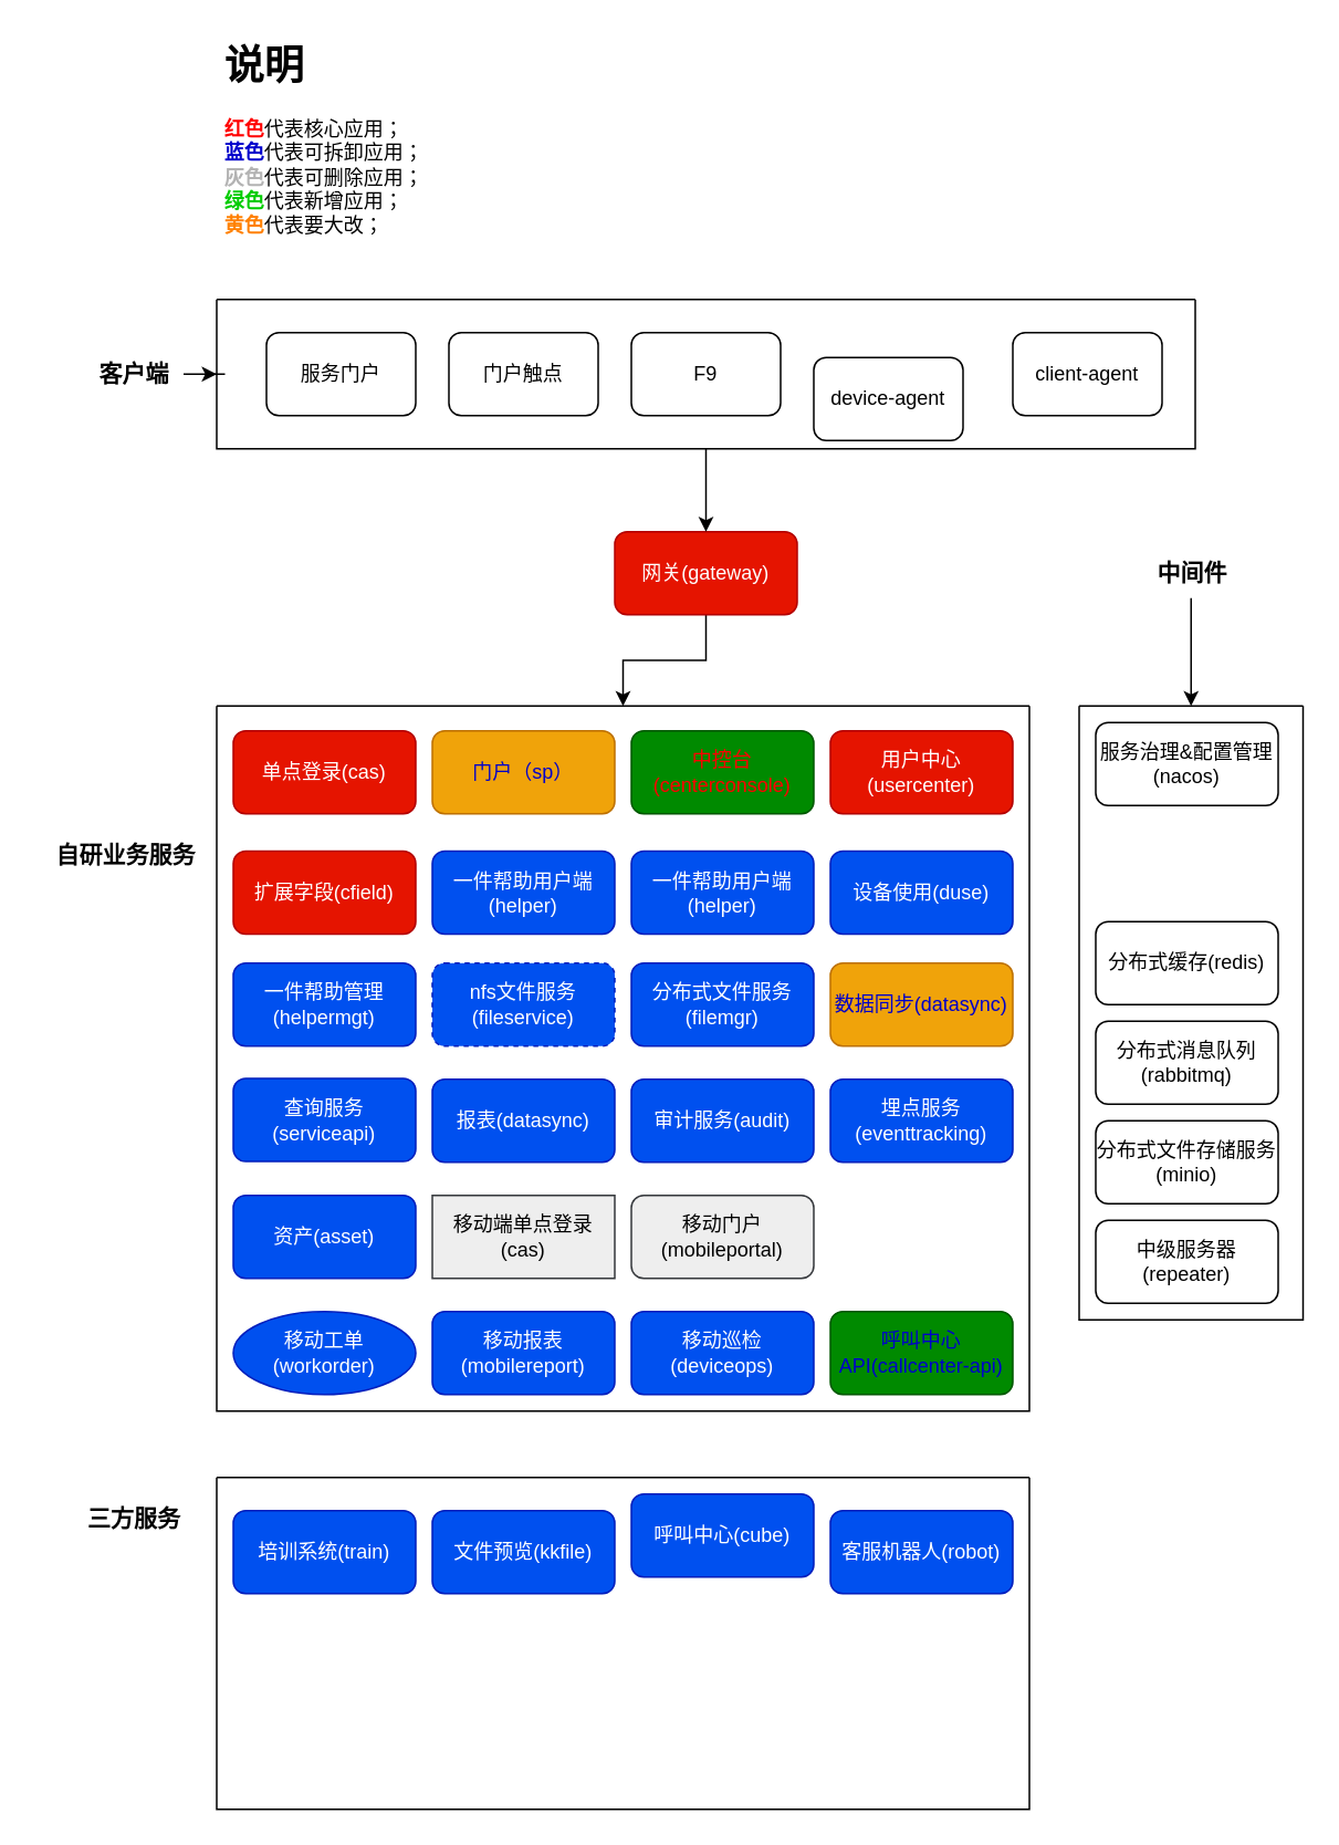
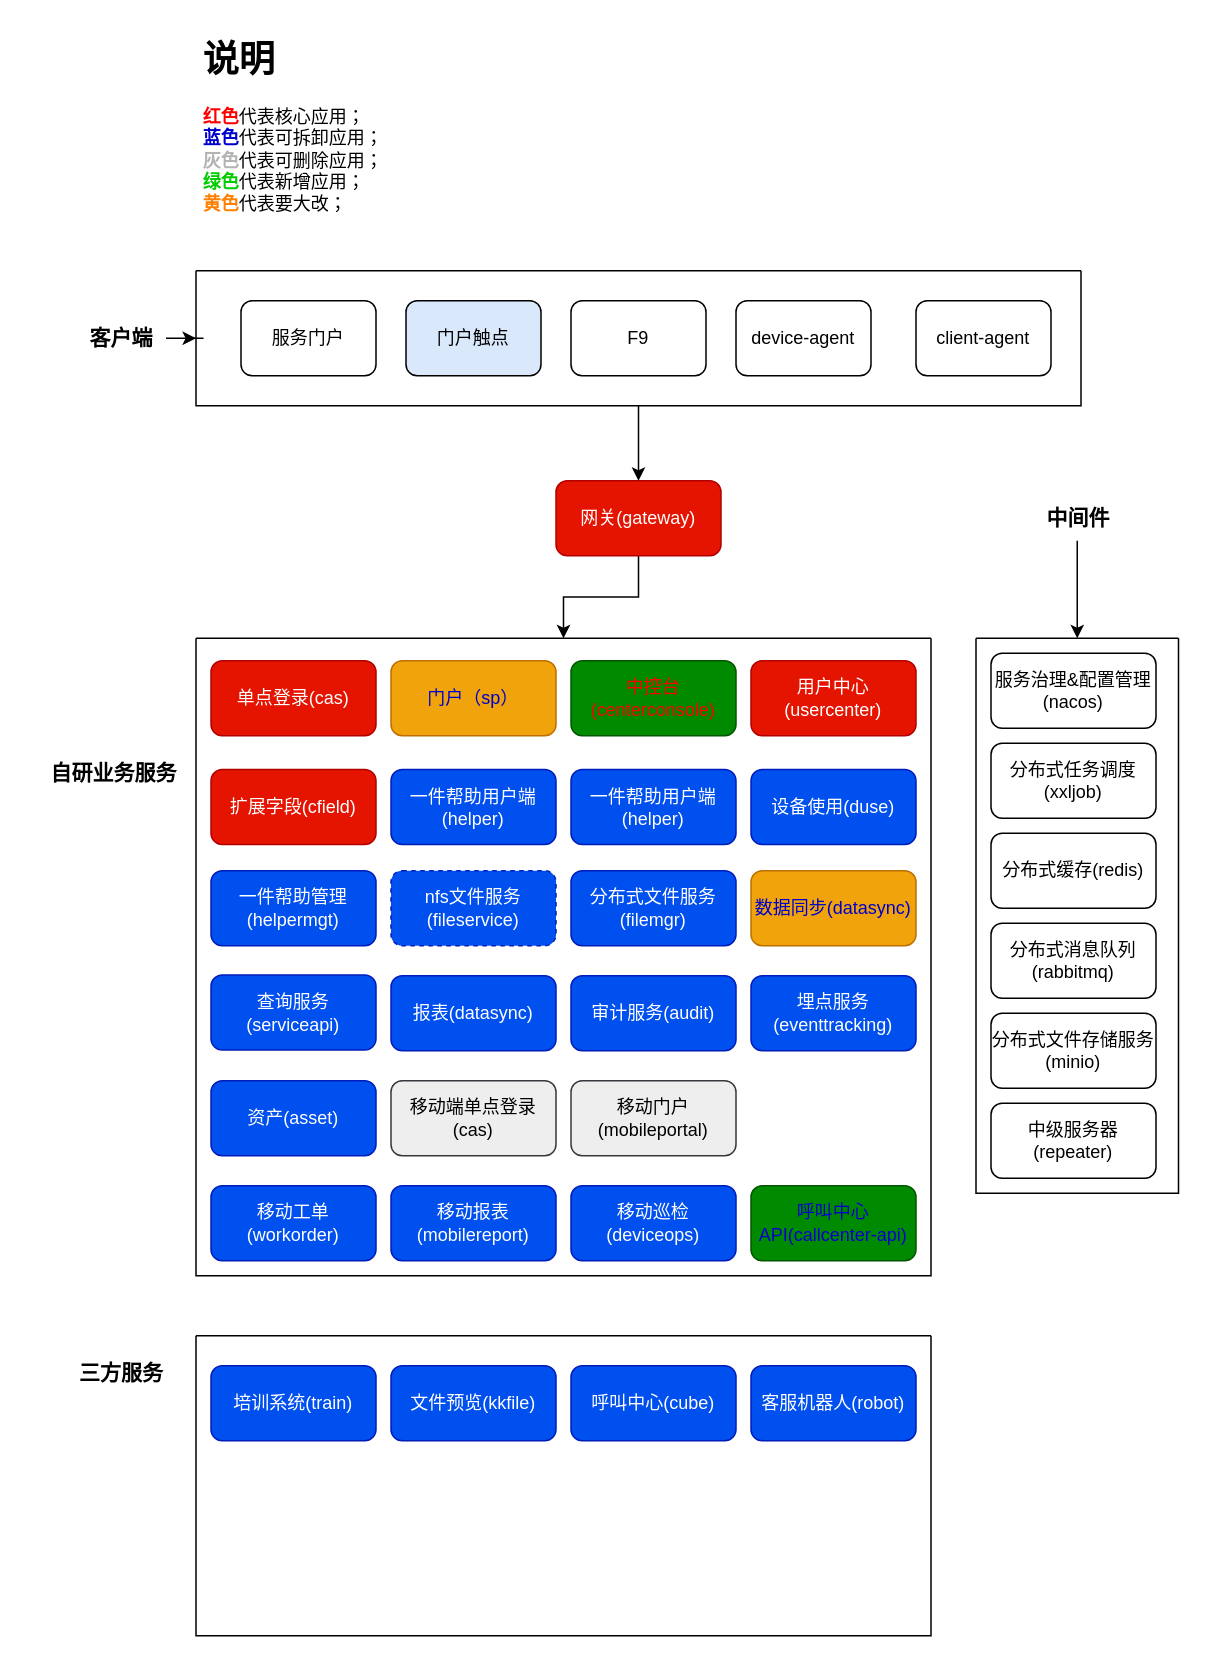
  <mxCell id="0" />
  <mxCell id="1" parent="0" />
  <mxCell id="2" style="edgeStyle=orthogonalEdgeStyle;rounded=0;orthogonalLoop=1;jettySize=auto;html=1;entryX=0.5;entryY=0;entryDx=0;entryDy=0;" edge="1" parent="1" source="3" target="20"><mxGeometry relative="1" as="geometry" /></mxCell>
  <mxCell id="3" value="网关(gateway)" style="rounded=1;whiteSpace=wrap;html=1;fillColor=#e51400;fontColor=#ffffff;strokeColor=#B20000;" parent="1" vertex="1"><mxGeometry x="370" y="320" width="110" height="50" as="geometry" /></mxCell>
  <mxCell id="4" style="edgeStyle=orthogonalEdgeStyle;rounded=0;orthogonalLoop=1;jettySize=auto;html=1;entryX=0.5;entryY=0;entryDx=0;entryDy=0;" edge="1" parent="1" source="5" target="3"><mxGeometry relative="1" as="geometry" /></mxCell>
  <mxCell id="5" value="" style="swimlane;startSize=0;" parent="1" vertex="1"><mxGeometry x="130" y="180" width="590" height="90" as="geometry"><mxRectangle x="330" y="90" width="50" height="40" as="alternateBounds" /></mxGeometry></mxCell>
  <mxCell id="6" value="服务门户" style="rounded=1;whiteSpace=wrap;html=1;" parent="5" vertex="1"><mxGeometry x="30" y="20" width="90" height="50" as="geometry" /></mxCell>
- <mxCell id="7" value="门户触点" style="rounded=1;whiteSpace=wrap;html=1;" parent="5" vertex="1"><mxGeometry x="140" y="20" width="90" height="50" as="geometry" /></mxCell>
+ <mxCell id="7" value="门户触点" style="rounded=1;whiteSpace=wrap;html=1;fillColor=#dae8fc;" parent="5" vertex="1"><mxGeometry x="140" y="20" width="90" height="50" as="geometry" /></mxCell>
  <mxCell id="8" value="F9" style="rounded=1;whiteSpace=wrap;html=1;" parent="5" vertex="1"><mxGeometry x="250" y="20" width="90" height="50" as="geometry" /></mxCell>
- <mxCell id="9" value="device-agent" style="rounded=1;whiteSpace=wrap;html=1;" parent="5" vertex="1"><mxGeometry x="360" y="35" width="90" height="50" as="geometry" /></mxCell>
+ <mxCell id="9" value="device-agent" style="rounded=1;whiteSpace=wrap;html=1;" parent="5" vertex="1"><mxGeometry x="360" y="20" width="90" height="50" as="geometry" /></mxCell>
  <mxCell id="10" value="client-agent" style="rounded=1;whiteSpace=wrap;html=1;" parent="5" vertex="1"><mxGeometry x="480" y="20" width="90" height="50" as="geometry" /></mxCell>
  <mxCell id="11" style="edgeStyle=orthogonalEdgeStyle;rounded=0;orthogonalLoop=1;jettySize=auto;html=1;" parent="1" source="12" target="5" edge="1"><mxGeometry relative="1" as="geometry" /></mxCell>
  <mxCell id="12" value="&lt;b&gt;&lt;font style=&quot;font-size: 14px;&quot;&gt;客户端&lt;/font&gt;&lt;/b&gt;" style="text;html=1;align=center;verticalAlign=middle;resizable=0;points=[];autosize=1;strokeColor=none;fillColor=none;" parent="1" vertex="1"><mxGeometry x="45" y="210" width="70" height="30" as="geometry" /></mxCell>
  <mxCell id="13" value="" style="swimlane;startSize=0;" vertex="1" parent="1"><mxGeometry x="650" y="425" width="135" height="370" as="geometry" /></mxCell>
  <mxCell id="14" value="服务治理&amp;amp;配置管理(nacos)" style="rounded=1;whiteSpace=wrap;html=1;" vertex="1" parent="13"><mxGeometry x="10" y="10" width="110" height="50" as="geometry" /></mxCell>
+ <mxCell id="15" value="分布式任务调度(xxljob)" style="rounded=1;whiteSpace=wrap;html=1;" vertex="1" parent="13"><mxGeometry x="10" y="70" width="110" height="50" as="geometry" /></mxCell>
  <mxCell id="16" value="分布式缓存(redis)" style="rounded=1;whiteSpace=wrap;html=1;" vertex="1" parent="13"><mxGeometry x="10" y="130" width="110" height="50" as="geometry" /></mxCell>
  <mxCell id="17" value="分布式消息队列(rabbitmq)" style="rounded=1;whiteSpace=wrap;html=1;" vertex="1" parent="13"><mxGeometry x="10" y="190" width="110" height="50" as="geometry" /></mxCell>
  <mxCell id="18" value="分布式文件存储服务(minio)" style="rounded=1;whiteSpace=wrap;html=1;" vertex="1" parent="13"><mxGeometry x="10" y="250" width="110" height="50" as="geometry" /></mxCell>
  <mxCell id="19" value="中级服务器(repeater)" style="rounded=1;whiteSpace=wrap;html=1;" vertex="1" parent="13"><mxGeometry x="10" y="310" width="110" height="50" as="geometry" /></mxCell>
  <mxCell id="20" value="" style="swimlane;startSize=0;" vertex="1" parent="1"><mxGeometry x="130" y="425" width="490" height="425" as="geometry" /></mxCell>
  <mxCell id="21" value="单点登录(cas)" style="rounded=1;whiteSpace=wrap;html=1;fillColor=#e51400;fontColor=#ffffff;strokeColor=#B20000;" vertex="1" parent="20"><mxGeometry x="10" y="15" width="110" height="50" as="geometry" /></mxCell>
  <mxCell id="22" value="&lt;font color=&quot;#0000cc&quot;&gt;门户（sp）&lt;/font&gt;" style="rounded=1;whiteSpace=wrap;html=1;fillColor=#f0a30a;fontColor=#000000;strokeColor=#BD7000;" vertex="1" parent="20"><mxGeometry x="130" y="15" width="110" height="50" as="geometry" /></mxCell>
  <mxCell id="23" value="资产(asset)" style="rounded=1;whiteSpace=wrap;html=1;fillColor=#0050ef;fontColor=#ffffff;strokeColor=#001DBC;" vertex="1" parent="20"><mxGeometry x="10" y="295" width="110" height="50" as="geometry" /></mxCell>
  <mxCell id="24" value="一件帮助管理(helpermgt)" style="rounded=1;whiteSpace=wrap;html=1;fillColor=#0050ef;fontColor=#ffffff;strokeColor=#001DBC;" vertex="1" parent="20"><mxGeometry x="10" y="155" width="110" height="50" as="geometry" /></mxCell>
  <mxCell id="25" value="一件帮助用户端(helper)" style="rounded=1;whiteSpace=wrap;html=1;fillColor=#0050ef;fontColor=#ffffff;strokeColor=#001DBC;" vertex="1" parent="20"><mxGeometry x="130" y="87.5" width="110" height="50" as="geometry" /></mxCell>
  <mxCell id="26" value="一件帮助用户端(helper)" style="rounded=1;whiteSpace=wrap;html=1;fillColor=#0050ef;fontColor=#ffffff;strokeColor=#001DBC;" vertex="1" parent="20"><mxGeometry x="250" y="87.5" width="110" height="50" as="geometry" /></mxCell>
  <mxCell id="27" value="用户中心(usercenter)" style="rounded=1;whiteSpace=wrap;html=1;fillColor=#e51400;fontColor=#ffffff;strokeColor=#B20000;" vertex="1" parent="20"><mxGeometry x="370" y="15" width="110" height="50" as="geometry" /></mxCell>
  <mxCell id="28" value="设备使用(duse)" style="rounded=1;whiteSpace=wrap;html=1;fillColor=#0050ef;fontColor=#ffffff;strokeColor=#001DBC;" vertex="1" parent="20"><mxGeometry x="370" y="87.5" width="110" height="50" as="geometry" /></mxCell>
  <mxCell id="29" value="扩展字段(cfield)" style="rounded=1;whiteSpace=wrap;html=1;fillColor=#e51400;fontColor=#ffffff;strokeColor=#B20000;" vertex="1" parent="20"><mxGeometry x="10" y="87.5" width="110" height="50" as="geometry" /></mxCell>
  <mxCell id="30" value="nfs文件服务(fileservice)" style="rounded=1;whiteSpace=wrap;html=1;fillColor=#0050ef;fontColor=#ffffff;strokeColor=#001DBC;dashed=1;" vertex="1" parent="20"><mxGeometry x="130" y="155" width="110" height="50" as="geometry" /></mxCell>
  <mxCell id="31" value="&lt;div style=&quot;&quot;&gt;&lt;span style=&quot;background-color: initial;&quot;&gt;分布式文件服务(filemgr)&lt;/span&gt;&lt;/div&gt;" style="rounded=1;whiteSpace=wrap;html=1;fillColor=#0050ef;fontColor=#ffffff;strokeColor=#001DBC;align=center;" vertex="1" parent="20"><mxGeometry x="250" y="155" width="110" height="50" as="geometry" /></mxCell>
  <mxCell id="32" value="&lt;font color=&quot;#0000cc&quot;&gt;数据同步(datasync)&lt;/font&gt;" style="rounded=1;whiteSpace=wrap;html=1;fillColor=#f0a30a;fontColor=#000000;strokeColor=#BD7000;" vertex="1" parent="20"><mxGeometry x="370" y="155" width="110" height="50" as="geometry" /></mxCell>
  <mxCell id="33" value="查询服务(serviceapi)" style="rounded=1;whiteSpace=wrap;html=1;fillColor=#0050ef;fontColor=#ffffff;strokeColor=#001DBC;" vertex="1" parent="20"><mxGeometry x="10" y="224.5" width="110" height="50" as="geometry" /></mxCell>
  <mxCell id="34" value="报表(datasync)" style="rounded=1;whiteSpace=wrap;html=1;fillColor=#0050ef;fontColor=#ffffff;strokeColor=#001DBC;" vertex="1" parent="20"><mxGeometry x="130" y="225" width="110" height="50" as="geometry" /></mxCell>
  <mxCell id="35" value="审计服务(audit)" style="rounded=1;whiteSpace=wrap;html=1;fillColor=#0050ef;fontColor=#ffffff;strokeColor=#001DBC;" vertex="1" parent="20"><mxGeometry x="250" y="225" width="110" height="50" as="geometry" /></mxCell>
  <mxCell id="36" value="埋点服务(eventtracking)" style="rounded=1;whiteSpace=wrap;html=1;fillColor=#0050ef;fontColor=#ffffff;strokeColor=#001DBC;" vertex="1" parent="20"><mxGeometry x="370" y="225" width="110" height="50" as="geometry" /></mxCell>
- <mxCell id="37" value="移动端单点登录(cas)" style="whiteSpace=wrap;html=1;fillColor=#eeeeee;strokeColor=#36393d;rounded=0;" vertex="1" parent="20"><mxGeometry x="130" y="295" width="110" height="50" as="geometry" /></mxCell>
+ <mxCell id="37" value="移动端单点登录(cas)" style="rounded=1;whiteSpace=wrap;html=1;fillColor=#eeeeee;strokeColor=#36393d;" vertex="1" parent="20"><mxGeometry x="130" y="295" width="110" height="50" as="geometry" /></mxCell>
  <mxCell id="38" value="移动门户(mobileportal)" style="rounded=1;whiteSpace=wrap;html=1;fillColor=#eeeeee;strokeColor=#36393d;" vertex="1" parent="20"><mxGeometry x="250" y="295" width="110" height="50" as="geometry" /></mxCell>
  <mxCell id="39" value="移动巡检(deviceops)" style="rounded=1;whiteSpace=wrap;html=1;fillColor=#0050ef;fontColor=#ffffff;strokeColor=#001DBC;" vertex="1" parent="20"><mxGeometry x="250" y="365" width="110" height="50" as="geometry" /></mxCell>
- <mxCell id="40" value="移动工单(workorder)" style="ellipse;whiteSpace=wrap;html=1;fillColor=#0050ef;fontColor=#ffffff;strokeColor=#001DBC;" vertex="1" parent="20"><mxGeometry x="10" y="365" width="110" height="50" as="geometry" /></mxCell>
+ <mxCell id="40" value="移动工单(workorder)" style="rounded=1;whiteSpace=wrap;html=1;fillColor=#0050ef;fontColor=#ffffff;strokeColor=#001DBC;" vertex="1" parent="20"><mxGeometry x="10" y="365" width="110" height="50" as="geometry" /></mxCell>
  <mxCell id="41" value="移动报表(mobilereport)" style="rounded=1;whiteSpace=wrap;html=1;fillColor=#0050ef;fontColor=#ffffff;strokeColor=#001DBC;" vertex="1" parent="20"><mxGeometry x="130" y="365" width="110" height="50" as="geometry" /></mxCell>
  <mxCell id="42" value="&lt;font color=&quot;#ff0000&quot;&gt;中控台(centerconsole)&lt;/font&gt;" style="rounded=1;whiteSpace=wrap;html=1;fillColor=#008a00;fontColor=#ffffff;strokeColor=#005700;" vertex="1" parent="20"><mxGeometry x="250" y="15" width="110" height="50" as="geometry" /></mxCell>
  <mxCell id="43" value="&lt;font color=&quot;#0000cc&quot;&gt;呼叫中心API(callcenter-api)&lt;/font&gt;" style="rounded=1;whiteSpace=wrap;html=1;fillColor=#008a00;fontColor=#ffffff;strokeColor=#005700;" vertex="1" parent="20"><mxGeometry x="370" y="365" width="110" height="50" as="geometry" /></mxCell>
  <mxCell id="44" value="&lt;span style=&quot;font-size: 14px;&quot;&gt;&lt;b&gt;自研业务服务&lt;/b&gt;&lt;/span&gt;" style="text;html=1;align=center;verticalAlign=middle;resizable=0;points=[];autosize=1;strokeColor=none;fillColor=none;" vertex="1" parent="1"><mxGeometry x="20" y="500" width="110" height="30" as="geometry" /></mxCell>
  <mxCell id="45" style="edgeStyle=orthogonalEdgeStyle;rounded=0;orthogonalLoop=1;jettySize=auto;html=1;entryX=0.5;entryY=0;entryDx=0;entryDy=0;" edge="1" parent="1" source="46" target="13"><mxGeometry relative="1" as="geometry" /></mxCell>
  <mxCell id="46" value="&lt;span style=&quot;font-size: 14px;&quot;&gt;&lt;b&gt;中间件&lt;/b&gt;&lt;/span&gt;" style="text;html=1;align=center;verticalAlign=middle;resizable=0;points=[];autosize=1;strokeColor=none;fillColor=none;" vertex="1" parent="1"><mxGeometry x="682.5" y="330" width="70" height="30" as="geometry" /></mxCell>
  <mxCell id="47" value="&lt;h1&gt;说明&lt;/h1&gt;&lt;div&gt;&lt;b&gt;&lt;font color=&quot;#ff0000&quot;&gt;红色&lt;/font&gt;&lt;/b&gt;代表核心应用；&lt;/div&gt;&lt;div&gt;&lt;font color=&quot;#0000cc&quot;&gt;&lt;b&gt;蓝色&lt;/b&gt;&lt;/font&gt;代表可拆卸应用；&lt;/div&gt;&lt;div&gt;&lt;b style=&quot;&quot;&gt;&lt;font color=&quot;#b3b3b3&quot;&gt;灰色&lt;/font&gt;&lt;/b&gt;代表可删除应用；&lt;/div&gt;&lt;div&gt;&lt;font color=&quot;#00cc00&quot;&gt;&lt;b&gt;绿色&lt;/b&gt;&lt;/font&gt;代表新增应用；&lt;/div&gt;&lt;div&gt;&lt;font color=&quot;#ff8000&quot;&gt;&lt;b&gt;黄色&lt;/b&gt;&lt;/font&gt;代表要大改；&lt;/div&gt;" style="text;html=1;strokeColor=none;fillColor=none;spacing=5;spacingTop=-20;whiteSpace=wrap;overflow=hidden;rounded=0;" vertex="1" parent="1"><mxGeometry x="130" y="20" width="190" height="140" as="geometry" /></mxCell>
  <mxCell id="48" value="&lt;span style=&quot;font-size: 14px;&quot;&gt;&lt;b&gt;三方服务&lt;/b&gt;&lt;/span&gt;" style="text;html=1;align=center;verticalAlign=middle;resizable=0;points=[];autosize=1;strokeColor=none;fillColor=none;" vertex="1" parent="1"><mxGeometry x="40" y="900" width="80" height="30" as="geometry" /></mxCell>
  <mxCell id="49" value="" style="swimlane;startSize=0;" vertex="1" parent="1"><mxGeometry x="130" y="890" width="490" height="200" as="geometry" /></mxCell>
  <mxCell id="50" value="培训系统(train)" style="rounded=1;whiteSpace=wrap;html=1;fillColor=#0050ef;fontColor=#ffffff;strokeColor=#001DBC;" vertex="1" parent="49"><mxGeometry x="10" y="20" width="110" height="50" as="geometry" /></mxCell>
  <mxCell id="51" value="文件预览(kkfile)" style="rounded=1;whiteSpace=wrap;html=1;fillColor=#0050ef;fontColor=#ffffff;strokeColor=#001DBC;" vertex="1" parent="49"><mxGeometry x="130" y="20" width="110" height="50" as="geometry" /></mxCell>
- <mxCell id="52" value="呼叫中心(cube)" style="rounded=1;whiteSpace=wrap;html=1;fillColor=#0050ef;fontColor=#ffffff;strokeColor=#001DBC;" vertex="1" parent="49"><mxGeometry x="250" y="10" width="110" height="50" as="geometry" /></mxCell>
+ <mxCell id="52" value="呼叫中心(cube)" style="rounded=1;whiteSpace=wrap;html=1;fillColor=#0050ef;fontColor=#ffffff;strokeColor=#001DBC;" vertex="1" parent="49"><mxGeometry x="250" y="20" width="110" height="50" as="geometry" /></mxCell>
  <mxCell id="53" value="客服机器人(robot)" style="rounded=1;whiteSpace=wrap;html=1;fillColor=#0050ef;fontColor=#ffffff;strokeColor=#001DBC;" vertex="1" parent="49"><mxGeometry x="370" y="20" width="110" height="50" as="geometry" /></mxCell>
